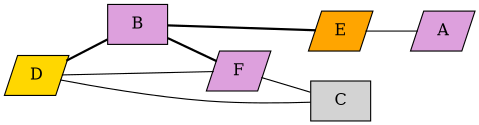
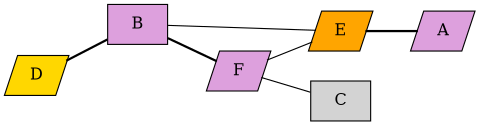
  graph {
    rankdir=LR
    node [fillcolor=plum shape=parallelogram style=filled]
    edge [style=solid]
    D [fillcolor=gold]
    F
    C [fillcolor=lightgrey shape=box]
    B [shape=box]
    E [fillcolor=orange]
    A
    D -- B [style=bold]
-   F -- D
+   F -- E
    F -- C
-   C -- D
    B -- F [style=bold]
-   B -- E [style=bold]
-   E -- A
+   B -- E
+   E -- A [style=bold]
  }
